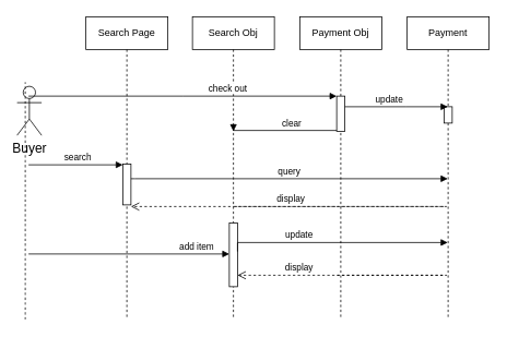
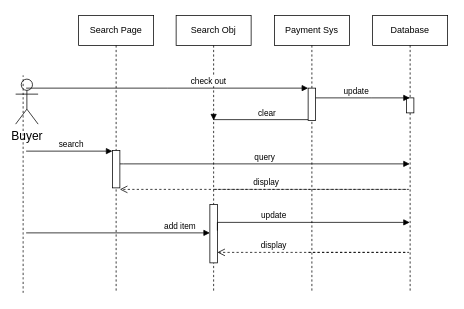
  <mxCell id="0" />
  <mxCell id="1" parent="0" />
- <mxCell id="2" value="Payment" style="shape=umlLifeline;perimeter=lifelinePerimeter;whiteSpace=wrap;html=1;container=0;dropTarget=0;collapsible=0;recursiveResize=0;outlineConnect=0;portConstraint=eastwest;newEdgeStyle={&quot;edgeStyle&quot;:&quot;elbowEdgeStyle&quot;,&quot;elbow&quot;:&quot;vertical&quot;,&quot;curved&quot;:0,&quot;rounded&quot;:0};" parent="1" vertex="1"><mxGeometry x="496" y="20" width="100" height="370" as="geometry" /></mxCell>
+ <mxCell id="2" value="Database" style="shape=umlLifeline;perimeter=lifelinePerimeter;whiteSpace=wrap;html=1;container=0;dropTarget=0;collapsible=0;recursiveResize=0;outlineConnect=0;portConstraint=eastwest;newEdgeStyle={&quot;edgeStyle&quot;:&quot;elbowEdgeStyle&quot;,&quot;elbow&quot;:&quot;vertical&quot;,&quot;curved&quot;:0,&quot;rounded&quot;:0};" parent="1" vertex="1"><mxGeometry x="496" y="20" width="100" height="370" as="geometry" /></mxCell>
  <mxCell id="3" value="" style="html=1;points=[];perimeter=orthogonalPerimeter;outlineConnect=0;targetShapes=umlLifeline;portConstraint=eastwest;newEdgeStyle={&quot;edgeStyle&quot;:&quot;elbowEdgeStyle&quot;,&quot;elbow&quot;:&quot;vertical&quot;,&quot;curved&quot;:0,&quot;rounded&quot;:0};" vertex="1" parent="2"><mxGeometry x="45" y="110" width="10" height="20" as="geometry" /></mxCell>
  <mxCell id="4" value="Buyer" style="shape=umlActor;verticalLabelPosition=bottom;verticalAlign=top;html=1;outlineConnect=0;fontSize=16;" vertex="1" parent="1"><mxGeometry x="20" y="105" width="30" height="60" as="geometry" /></mxCell>
  <mxCell id="5" value="" style="endArrow=none;dashed=1;html=1;rounded=0;fontSize=12;startSize=8;endSize=8;curved=1;" edge="1" parent="1"><mxGeometry width="50" height="50" relative="1" as="geometry"><mxPoint x="30" y="390" as="sourcePoint" /><mxPoint x="30" y="100" as="targetPoint" /></mxGeometry></mxCell>
  <mxCell id="6" value="Search Page" style="shape=umlLifeline;perimeter=lifelinePerimeter;whiteSpace=wrap;html=1;container=0;dropTarget=0;collapsible=0;recursiveResize=0;outlineConnect=0;portConstraint=eastwest;newEdgeStyle={&quot;edgeStyle&quot;:&quot;elbowEdgeStyle&quot;,&quot;elbow&quot;:&quot;vertical&quot;,&quot;curved&quot;:0,&quot;rounded&quot;:0};" vertex="1" parent="1"><mxGeometry x="104" y="20" width="100" height="370" as="geometry" /></mxCell>
  <mxCell id="7" value="" style="html=1;points=[];perimeter=orthogonalPerimeter;outlineConnect=0;targetShapes=umlLifeline;portConstraint=eastwest;newEdgeStyle={&quot;edgeStyle&quot;:&quot;elbowEdgeStyle&quot;,&quot;elbow&quot;:&quot;vertical&quot;,&quot;curved&quot;:0,&quot;rounded&quot;:0};" vertex="1" parent="6"><mxGeometry x="45" y="180" width="10" height="50" as="geometry" /></mxCell>
  <mxCell id="8" value="search" style="html=1;verticalAlign=bottom;endArrow=block;edgeStyle=elbowEdgeStyle;elbow=vertical;curved=0;rounded=0;" edge="1" parent="1"><mxGeometry x="0.047" relative="1" as="geometry"><mxPoint x="34" y="201" as="sourcePoint" /><Array as="points" /><mxPoint x="149" y="201.385" as="targetPoint" /><mxPoint as="offset" /></mxGeometry></mxCell>
  <mxCell id="9" value="query" style="html=1;verticalAlign=bottom;endArrow=block;edgeStyle=elbowEdgeStyle;elbow=vertical;curved=0;rounded=0;" edge="1" parent="1"><mxGeometry relative="1" as="geometry"><mxPoint x="159" y="218" as="sourcePoint" /><Array as="points"><mxPoint x="164" y="218" /></Array><mxPoint x="545.5" y="218" as="targetPoint" /></mxGeometry></mxCell>
  <mxCell id="10" value="display" style="html=1;verticalAlign=bottom;endArrow=open;dashed=1;endSize=8;edgeStyle=elbowEdgeStyle;elbow=vertical;curved=0;rounded=0;" edge="1" parent="1"><mxGeometry x="0.614" relative="1" as="geometry"><mxPoint x="289" y="336" as="targetPoint" /><Array as="points"><mxPoint x="544" y="336" /></Array><mxPoint x="410.5" y="336" as="sourcePoint" /><mxPoint as="offset" /></mxGeometry></mxCell>
  <mxCell id="11" value="Search Obj" style="shape=umlLifeline;perimeter=lifelinePerimeter;whiteSpace=wrap;html=1;container=0;dropTarget=0;collapsible=0;recursiveResize=0;outlineConnect=0;portConstraint=eastwest;newEdgeStyle={&quot;edgeStyle&quot;:&quot;elbowEdgeStyle&quot;,&quot;elbow&quot;:&quot;vertical&quot;,&quot;curved&quot;:0,&quot;rounded&quot;:0};" vertex="1" parent="1"><mxGeometry x="234" y="20" width="100" height="370" as="geometry" /></mxCell>
  <mxCell id="12" value="" style="html=1;points=[];perimeter=orthogonalPerimeter;outlineConnect=0;targetShapes=umlLifeline;portConstraint=eastwest;newEdgeStyle={&quot;edgeStyle&quot;:&quot;elbowEdgeStyle&quot;,&quot;elbow&quot;:&quot;vertical&quot;,&quot;curved&quot;:0,&quot;rounded&quot;:0};" vertex="1" parent="11"><mxGeometry x="45" y="252" width="10" height="78" as="geometry" /></mxCell>
  <mxCell id="13" value="add item" style="html=1;verticalAlign=bottom;endArrow=block;edgeStyle=elbowEdgeStyle;elbow=vertical;curved=0;rounded=0;" edge="1" parent="1"><mxGeometry x="0.671" relative="1" as="geometry"><mxPoint x="34" y="310" as="sourcePoint" /><Array as="points" /><mxPoint x="279" y="309.946" as="targetPoint" /><mxPoint as="offset" /></mxGeometry></mxCell>
  <mxCell id="14" value="update" style="html=1;verticalAlign=bottom;endArrow=block;edgeStyle=elbowEdgeStyle;elbow=vertical;curved=0;rounded=0;" edge="1" parent="1" target="2"><mxGeometry x="-0.357" relative="1" as="geometry"><mxPoint x="289" y="307" as="sourcePoint" /><Array as="points"><mxPoint x="374" y="296" /></Array><mxPoint x="394" y="296" as="targetPoint" /><mxPoint as="offset" /></mxGeometry></mxCell>
  <mxCell id="15" value="display" style="html=1;verticalAlign=bottom;endArrow=open;dashed=1;endSize=8;edgeStyle=elbowEdgeStyle;elbow=vertical;curved=0;rounded=0;" edge="1" parent="1"><mxGeometry x="0.394" relative="1" as="geometry"><mxPoint x="159" y="252" as="targetPoint" /><Array as="points"><mxPoint x="544" y="252" /></Array><mxPoint x="285.5" y="252" as="sourcePoint" /><mxPoint as="offset" /></mxGeometry></mxCell>
- <mxCell id="16" value="Payment Obj" style="shape=umlLifeline;perimeter=lifelinePerimeter;whiteSpace=wrap;html=1;container=0;dropTarget=0;collapsible=0;recursiveResize=0;outlineConnect=0;portConstraint=eastwest;newEdgeStyle={&quot;edgeStyle&quot;:&quot;elbowEdgeStyle&quot;,&quot;elbow&quot;:&quot;vertical&quot;,&quot;curved&quot;:0,&quot;rounded&quot;:0};" vertex="1" parent="1"><mxGeometry x="365" y="20" width="100" height="370" as="geometry" /></mxCell>
+ <mxCell id="16" value="Payment Sys" style="shape=umlLifeline;perimeter=lifelinePerimeter;whiteSpace=wrap;html=1;container=0;dropTarget=0;collapsible=0;recursiveResize=0;outlineConnect=0;portConstraint=eastwest;newEdgeStyle={&quot;edgeStyle&quot;:&quot;elbowEdgeStyle&quot;,&quot;elbow&quot;:&quot;vertical&quot;,&quot;curved&quot;:0,&quot;rounded&quot;:0};" vertex="1" parent="1"><mxGeometry x="365" y="20" width="100" height="370" as="geometry" /></mxCell>
  <mxCell id="17" value="" style="html=1;points=[];perimeter=orthogonalPerimeter;outlineConnect=0;targetShapes=umlLifeline;portConstraint=eastwest;newEdgeStyle={&quot;edgeStyle&quot;:&quot;elbowEdgeStyle&quot;,&quot;elbow&quot;:&quot;vertical&quot;,&quot;curved&quot;:0,&quot;rounded&quot;:0};" vertex="1" parent="16"><mxGeometry x="45" y="97" width="10" height="43" as="geometry" /></mxCell>
  <mxCell id="18" value="check out" style="html=1;verticalAlign=bottom;endArrow=block;edgeStyle=elbowEdgeStyle;elbow=vertical;curved=0;rounded=0;" edge="1" parent="1"><mxGeometry x="0.293" relative="1" as="geometry"><mxPoint x="34" y="117" as="sourcePoint" /><Array as="points" /><mxPoint x="410" y="117" as="targetPoint" /><mxPoint as="offset" /></mxGeometry></mxCell>
  <mxCell id="19" value="update" style="html=1;verticalAlign=bottom;endArrow=block;edgeStyle=elbowEdgeStyle;elbow=vertical;curved=0;rounded=0;" edge="1" parent="1"><mxGeometry x="-0.139" relative="1" as="geometry"><mxPoint x="420" y="130" as="sourcePoint" /><Array as="points"><mxPoint x="494" y="130" /><mxPoint x="519" y="120" /></Array><mxPoint x="545.5" y="130" as="targetPoint" /><mxPoint as="offset" /></mxGeometry></mxCell>
  <mxCell id="20" value="clear" style="html=1;verticalAlign=bottom;endArrow=block;edgeStyle=elbowEdgeStyle;elbow=vertical;curved=0;rounded=0;" edge="1" parent="1"><mxGeometry x="-0.139" relative="1" as="geometry"><mxPoint x="410" y="159" as="sourcePoint" /><Array as="points"><mxPoint x="368" y="159" /><mxPoint x="393" y="149" /></Array><mxPoint x="284" y="160" as="targetPoint" /><mxPoint as="offset" /></mxGeometry></mxCell>
